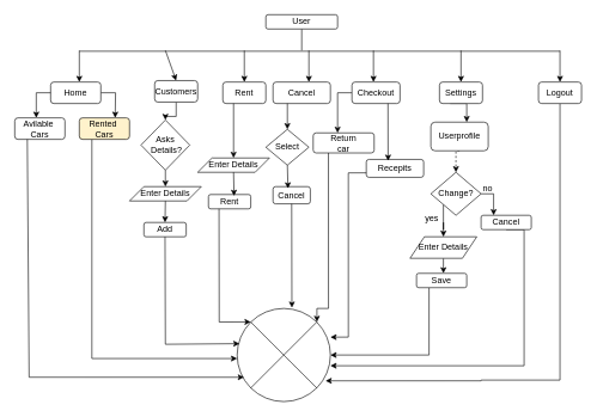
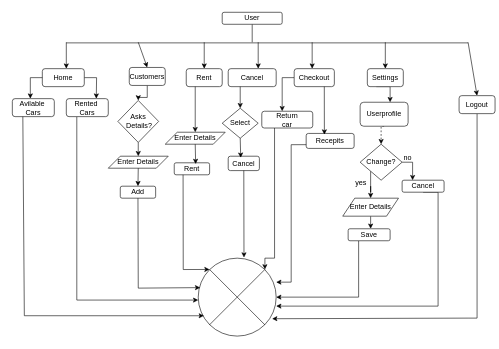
  <mxCell id="0" />
  <mxCell id="1" parent="0" />
  <mxCell id="2" value="" style="endArrow=none;html=1;rounded=0;exitX=0.5;exitY=1;exitDx=0;exitDy=0;" parent="1" source="27" edge="1"><mxGeometry width="50" height="50" relative="1" as="geometry"><mxPoint x="419" y="34" as="sourcePoint" /><mxPoint x="420" y="70" as="targetPoint" /></mxGeometry></mxCell>
  <mxCell id="3" value="" style="endArrow=none;html=1;rounded=0;" parent="1" edge="1"><mxGeometry width="50" height="50" relative="1" as="geometry"><mxPoint x="110" y="71" as="sourcePoint" /><mxPoint x="780" y="71" as="targetPoint" /></mxGeometry></mxCell>
  <mxCell id="4" value="" style="endArrow=classic;html=1;rounded=0;" parent="1" edge="1"><mxGeometry width="50" height="50" relative="1" as="geometry"><mxPoint x="110" y="70" as="sourcePoint" /><mxPoint x="110" y="114" as="targetPoint" /></mxGeometry></mxCell>
  <mxCell id="5" value="" style="endArrow=classic;html=1;rounded=0;entryX=0.5;entryY=0;entryDx=0;entryDy=0;" parent="1" target="54" edge="1"><mxGeometry width="50" height="50" relative="1" as="geometry"><mxPoint x="230" y="70" as="sourcePoint" /><mxPoint x="231" y="114" as="targetPoint" /><Array as="points" /></mxGeometry></mxCell>
  <mxCell id="6" value="" style="endArrow=classic;html=1;rounded=0;" parent="1" edge="1"><mxGeometry width="50" height="50" relative="1" as="geometry"><mxPoint x="430" y="70" as="sourcePoint" /><mxPoint x="430" y="114" as="targetPoint" /></mxGeometry></mxCell>
  <mxCell id="7" value="" style="endArrow=classic;html=1;rounded=0;" parent="1" edge="1"><mxGeometry width="50" height="50" relative="1" as="geometry"><mxPoint x="520" y="70" as="sourcePoint" /><mxPoint x="520" y="114" as="targetPoint" /></mxGeometry></mxCell>
  <mxCell id="8" value="" style="endArrow=classic;html=1;rounded=0;" parent="1" edge="1"><mxGeometry width="50" height="50" relative="1" as="geometry"><mxPoint x="642" y="70" as="sourcePoint" /><mxPoint x="642" y="114" as="targetPoint" /></mxGeometry></mxCell>
  <mxCell id="9" style="edgeStyle=orthogonalEdgeStyle;rounded=0;orthogonalLoop=1;jettySize=auto;html=1;exitX=1;exitY=0.5;exitDx=0;exitDy=0;" parent="1" source="10" edge="1"><mxGeometry relative="1" as="geometry"><mxPoint x="160" y="164" as="targetPoint" /></mxGeometry></mxCell>
  <mxCell id="10" value="Home" style="rounded=1;whiteSpace=wrap;html=1;" parent="1" vertex="1"><mxGeometry x="70" y="114" width="70" height="30" as="geometry" /></mxCell>
  <mxCell id="11" value="Rent" style="rounded=1;whiteSpace=wrap;html=1;" parent="1" vertex="1"><mxGeometry x="310" y="114" width="60" height="30" as="geometry" /></mxCell>
  <mxCell id="12" value="Cancel" style="rounded=1;whiteSpace=wrap;html=1;" parent="1" vertex="1"><mxGeometry x="380" y="114" width="80" height="30" as="geometry" /></mxCell>
  <mxCell id="13" style="edgeStyle=orthogonalEdgeStyle;rounded=0;orthogonalLoop=1;jettySize=auto;html=1;exitX=0;exitY=0.5;exitDx=0;exitDy=0;" parent="1" source="14" target="29" edge="1"><mxGeometry relative="1" as="geometry"><Array as="points"><mxPoint x="470" y="129" /></Array></mxGeometry></mxCell>
  <mxCell id="14" value="Checkout" style="rounded=1;whiteSpace=wrap;html=1;" parent="1" vertex="1"><mxGeometry x="490" y="114" width="67" height="30" as="geometry" /></mxCell>
  <mxCell id="15" style="edgeStyle=orthogonalEdgeStyle;rounded=0;orthogonalLoop=1;jettySize=auto;html=1;exitX=0.25;exitY=1;exitDx=0;exitDy=0;" parent="1" source="16" target="33" edge="1"><mxGeometry relative="1" as="geometry"><Array as="points"><mxPoint x="650" y="144" /></Array></mxGeometry></mxCell>
  <mxCell id="16" value="Settings" style="rounded=1;whiteSpace=wrap;html=1;" parent="1" vertex="1"><mxGeometry x="612" y="114" width="60" height="30" as="geometry" /></mxCell>
  <mxCell id="17" style="edgeStyle=orthogonalEdgeStyle;rounded=0;orthogonalLoop=1;jettySize=auto;html=1;exitX=0.25;exitY=1;exitDx=0;exitDy=0;entryX=0;entryY=0.538;entryDx=0;entryDy=0;entryPerimeter=0;" parent="1" source="18" target="45" edge="1"><mxGeometry relative="1" as="geometry"><mxPoint x="120" y="526.41" as="targetPoint" /></mxGeometry></mxCell>
- <mxCell id="18" value="Rented&amp;nbsp;&lt;div&gt;Cars&lt;/div&gt;" style="rounded=1;whiteSpace=wrap;html=1;fillColor=#fff2cc;" parent="1" vertex="1"><mxGeometry x="110" y="164" width="70" height="30" as="geometry" /></mxCell>
+ <mxCell id="18" value="Rented&amp;nbsp;&lt;div&gt;Cars&lt;/div&gt;" style="rounded=1;whiteSpace=wrap;html=1;" parent="1" vertex="1"><mxGeometry x="110" y="164" width="70" height="30" as="geometry" /></mxCell>
  <mxCell id="19" value="" style="endArrow=classic;html=1;rounded=0;exitX=0;exitY=0.5;exitDx=0;exitDy=0;" parent="1" source="10" edge="1"><mxGeometry width="50" height="50" relative="1" as="geometry"><mxPoint x="50" y="124" as="sourcePoint" /><mxPoint x="50" y="164" as="targetPoint" /><Array as="points"><mxPoint x="50" y="129" /></Array></mxGeometry></mxCell>
  <mxCell id="20" style="edgeStyle=orthogonalEdgeStyle;rounded=0;orthogonalLoop=1;jettySize=auto;html=1;exitX=0.5;exitY=1;exitDx=0;exitDy=0;entryX=0.948;entryY=0.777;entryDx=0;entryDy=0;entryPerimeter=0;" parent="1" source="21" target="45" edge="1"><mxGeometry relative="1" as="geometry"><mxPoint x="670" y="570" as="targetPoint" /><Array as="points"><mxPoint x="780" y="530" /><mxPoint x="670" y="530" /></Array></mxGeometry></mxCell>
- <mxCell id="21" value="Logout" style="rounded=1;whiteSpace=wrap;html=1;" parent="1" vertex="1"><mxGeometry x="750" y="114" width="60" height="30" as="geometry" /></mxCell>
+ <mxCell id="21" value="Logout" style="rounded=1;whiteSpace=wrap;html=1;" parent="1" vertex="1"><mxGeometry x="765" y="159" width="60" height="30" as="geometry" /></mxCell>
  <mxCell id="22" value="" style="endArrow=classic;html=1;rounded=0;entryX=0.5;entryY=0;entryDx=0;entryDy=0;" parent="1" target="21" edge="1"><mxGeometry width="50" height="50" relative="1" as="geometry"><mxPoint x="780" y="70" as="sourcePoint" /><mxPoint x="787" y="114" as="targetPoint" /></mxGeometry></mxCell>
  <mxCell id="23" value="Avilable&amp;nbsp;&lt;div&gt;Cars&lt;/div&gt;" style="rounded=1;whiteSpace=wrap;html=1;" parent="1" vertex="1"><mxGeometry x="20" y="164" width="70" height="30" as="geometry" /></mxCell>
  <mxCell id="24" value="Enter Details" style="shape=parallelogram;perimeter=parallelogramPerimeter;whiteSpace=wrap;html=1;fixedSize=1;" parent="1" vertex="1"><mxGeometry x="275" y="220" width="100" height="20" as="geometry" /></mxCell>
  <mxCell id="25" value="Rent" style="rounded=1;whiteSpace=wrap;html=1;" parent="1" vertex="1"><mxGeometry x="290" y="271" width="59" height="20" as="geometry" /></mxCell>
  <mxCell id="26" value="Select" style="rhombus;whiteSpace=wrap;html=1;" parent="1" vertex="1"><mxGeometry x="370" y="180" width="60" height="50" as="geometry" /></mxCell>
  <mxCell id="27" value="User" style="rounded=1;whiteSpace=wrap;html=1;" parent="1" vertex="1"><mxGeometry x="370" y="20" width="100" height="20" as="geometry" /></mxCell>
  <mxCell id="28" value="Cancel" style="rounded=1;whiteSpace=wrap;html=1;" parent="1" vertex="1"><mxGeometry x="380" y="260" width="52" height="24" as="geometry" /></mxCell>
  <mxCell id="29" value="Return&lt;div&gt;car&lt;/div&gt;" style="rounded=1;whiteSpace=wrap;html=1;" parent="1" vertex="1"><mxGeometry x="436" y="185" width="85" height="28" as="geometry" /></mxCell>
  <mxCell id="30" value="Recepits" style="rounded=1;whiteSpace=wrap;html=1;" parent="1" vertex="1"><mxGeometry x="510" y="222" width="80" height="25" as="geometry" /></mxCell>
  <mxCell id="31" style="edgeStyle=orthogonalEdgeStyle;rounded=0;orthogonalLoop=1;jettySize=auto;html=1;exitX=0.75;exitY=1;exitDx=0;exitDy=0;entryX=0.38;entryY=0.075;entryDx=0;entryDy=0;entryPerimeter=0;" parent="1" source="14" target="30" edge="1"><mxGeometry relative="1" as="geometry" /></mxCell>
  <mxCell id="32" style="edgeStyle=orthogonalEdgeStyle;rounded=0;orthogonalLoop=1;jettySize=auto;html=1;exitX=0.5;exitY=1;exitDx=0;exitDy=0;entryX=0.5;entryY=0;entryDx=0;entryDy=0;dashed=1;" parent="1" source="33" target="38" edge="1"><mxGeometry relative="1" as="geometry" /></mxCell>
  <mxCell id="33" value="&lt;div&gt;Userprofile&lt;/div&gt;" style="rounded=1;whiteSpace=wrap;html=1;" parent="1" vertex="1"><mxGeometry x="600" y="170" width="80" height="40" as="geometry" /></mxCell>
  <mxCell id="34" style="edgeStyle=orthogonalEdgeStyle;rounded=0;orthogonalLoop=1;jettySize=auto;html=1;exitX=0.5;exitY=1;exitDx=0;exitDy=0;" parent="1" source="35" target="45" edge="1"><mxGeometry relative="1" as="geometry"><mxPoint x="510" y="510" as="targetPoint" /><Array as="points"><mxPoint x="730" y="320" /><mxPoint x="730" y="510" /></Array></mxGeometry></mxCell>
  <mxCell id="35" value="Cancel" style="rounded=1;whiteSpace=wrap;html=1;" parent="1" vertex="1"><mxGeometry x="670" y="300" width="70" height="20" as="geometry" /></mxCell>
  <mxCell id="36" style="edgeStyle=orthogonalEdgeStyle;rounded=0;orthogonalLoop=1;jettySize=auto;html=1;exitX=1;exitY=0.5;exitDx=0;exitDy=0;entryX=0.25;entryY=0;entryDx=0;entryDy=0;" parent="1" source="38" target="35" edge="1"><mxGeometry relative="1" as="geometry" /></mxCell>
  <mxCell id="37" style="edgeStyle=orthogonalEdgeStyle;rounded=0;orthogonalLoop=1;jettySize=auto;html=1;exitX=0;exitY=1;exitDx=0;exitDy=0;entryX=0.5;entryY=0;entryDx=0;entryDy=0;" parent="1" source="38" target="40" edge="1"><mxGeometry relative="1" as="geometry" /></mxCell>
  <mxCell id="38" value="Change?" style="rhombus;whiteSpace=wrap;html=1;" parent="1" vertex="1"><mxGeometry x="600" y="240" width="70" height="60" as="geometry" /></mxCell>
  <mxCell id="39" value="" style="edgeStyle=orthogonalEdgeStyle;rounded=0;orthogonalLoop=1;jettySize=auto;html=1;" parent="1" source="40" target="44" edge="1"><mxGeometry relative="1" as="geometry"><Array as="points"><mxPoint x="610" y="390" /><mxPoint x="610" y="390" /></Array></mxGeometry></mxCell>
  <mxCell id="40" value="Enter Details" style="shape=parallelogram;perimeter=parallelogramPerimeter;whiteSpace=wrap;html=1;fixedSize=1;" parent="1" vertex="1"><mxGeometry x="571" y="330" width="93" height="30" as="geometry" /></mxCell>
  <mxCell id="41" value="yes" style="text;html=1;align=center;verticalAlign=middle;resizable=0;points=[];autosize=1;strokeColor=none;fillColor=none;" parent="1" vertex="1"><mxGeometry x="581" y="290" width="40" height="30" as="geometry" /></mxCell>
  <mxCell id="42" value="no" style="text;html=1;align=center;verticalAlign=middle;resizable=0;points=[];autosize=1;strokeColor=none;fillColor=none;" parent="1" vertex="1"><mxGeometry x="659" y="248" width="40" height="30" as="geometry" /></mxCell>
  <mxCell id="43" style="edgeStyle=orthogonalEdgeStyle;rounded=0;orthogonalLoop=1;jettySize=auto;html=1;exitX=0.25;exitY=1;exitDx=0;exitDy=0;entryX=1;entryY=0.5;entryDx=0;entryDy=0;entryPerimeter=0;" parent="1" source="44" target="45" edge="1"><mxGeometry relative="1" as="geometry"><mxPoint x="597.333" y="530" as="targetPoint" /><Array as="points"><mxPoint x="598" y="495" /></Array></mxGeometry></mxCell>
  <mxCell id="44" value="Save" style="rounded=1;whiteSpace=wrap;html=1;" parent="1" vertex="1"><mxGeometry x="580" y="381" width="70" height="20" as="geometry" /></mxCell>
  <mxCell id="45" value="" style="verticalLabelPosition=bottom;verticalAlign=top;html=1;shape=mxgraph.flowchart.or;" parent="1" vertex="1"><mxGeometry x="330" y="430" width="130" height="130" as="geometry" /></mxCell>
  <mxCell id="46" style="edgeStyle=orthogonalEdgeStyle;rounded=0;orthogonalLoop=1;jettySize=auto;html=1;exitX=0.25;exitY=1;exitDx=0;exitDy=0;entryX=0.855;entryY=0.145;entryDx=0;entryDy=0;entryPerimeter=0;" parent="1" source="29" target="45" edge="1"><mxGeometry relative="1" as="geometry"><mxPoint x="395" y="430" as="targetPoint" /><Array as="points"><mxPoint x="457" y="430" /><mxPoint x="441" y="430" /></Array></mxGeometry></mxCell>
  <mxCell id="47" style="edgeStyle=orthogonalEdgeStyle;rounded=0;orthogonalLoop=1;jettySize=auto;html=1;exitX=0;exitY=0.75;exitDx=0;exitDy=0;entryX=1;entryY=0.308;entryDx=0;entryDy=0;entryPerimeter=0;" parent="1" source="30" target="45" edge="1"><mxGeometry relative="1" as="geometry" /></mxCell>
  <mxCell id="48" value="" style="endArrow=classic;html=1;rounded=0;exitX=0.25;exitY=1;exitDx=0;exitDy=0;entryX=0.073;entryY=0.739;entryDx=0;entryDy=0;entryPerimeter=0;" parent="1" source="23" target="45" edge="1"><mxGeometry width="50" height="50" relative="1" as="geometry"><mxPoint x="50" y="270" as="sourcePoint" /><mxPoint x="37" y="530" as="targetPoint" /><Array as="points"><mxPoint x="40" y="526" /></Array></mxGeometry></mxCell>
  <mxCell id="49" value="" style="endArrow=classic;html=1;rounded=0;entryX=0.5;entryY=0;entryDx=0;entryDy=0;exitX=0.25;exitY=1;exitDx=0;exitDy=0;" parent="1" source="12" target="26" edge="1"><mxGeometry width="50" height="50" relative="1" as="geometry"><mxPoint x="330" y="200" as="sourcePoint" /><mxPoint x="380" y="150" as="targetPoint" /></mxGeometry></mxCell>
  <mxCell id="50" value="" style="endArrow=classic;html=1;rounded=0;exitX=0.5;exitY=1;exitDx=0;exitDy=0;entryX=0.587;entryY=-0.008;entryDx=0;entryDy=0;entryPerimeter=0;" parent="1" source="28" target="45" edge="1"><mxGeometry width="50" height="50" relative="1" as="geometry"><mxPoint x="270" y="310" as="sourcePoint" /><mxPoint x="320" y="260" as="targetPoint" /></mxGeometry></mxCell>
  <mxCell id="51" value="" style="endArrow=classic;html=1;rounded=0;exitX=0.5;exitY=1;exitDx=0;exitDy=0;entryX=0.401;entryY=0.105;entryDx=0;entryDy=0;entryPerimeter=0;" parent="1" source="26" target="28" edge="1"><mxGeometry width="50" height="50" relative="1" as="geometry"><mxPoint x="280" y="320" as="sourcePoint" /><mxPoint x="340" y="310" as="targetPoint" /></mxGeometry></mxCell>
  <mxCell id="52" value="" style="endArrow=classic;html=1;rounded=0;entryX=0.5;entryY=0;entryDx=0;entryDy=0;" parent="1" target="11" edge="1"><mxGeometry width="50" height="50" relative="1" as="geometry"><mxPoint x="340" y="70" as="sourcePoint" /><mxPoint x="240" y="110" as="targetPoint" /><Array as="points" /></mxGeometry></mxCell>
  <mxCell id="53" value="" style="edgeStyle=orthogonalEdgeStyle;rounded=0;orthogonalLoop=1;jettySize=auto;html=1;entryX=0.5;entryY=0;entryDx=0;entryDy=0;" parent="1" source="54" target="55" edge="1"><mxGeometry relative="1" as="geometry"><mxPoint x="230" y="188" as="targetPoint" /></mxGeometry></mxCell>
  <mxCell id="54" value="Customers" style="rounded=1;whiteSpace=wrap;html=1;" parent="1" vertex="1"><mxGeometry x="215" y="112" width="60" height="30" as="geometry" /></mxCell>
  <mxCell id="55" value="Asks&lt;div&gt;&amp;nbsp;Details?&lt;/div&gt;" style="rhombus;whiteSpace=wrap;html=1;" parent="1" vertex="1"><mxGeometry x="196" y="167" width="68" height="70" as="geometry" /></mxCell>
  <mxCell id="56" value="Enter Details" style="shape=parallelogram;perimeter=parallelogramPerimeter;whiteSpace=wrap;html=1;fixedSize=1;" parent="1" vertex="1"><mxGeometry x="180" y="260" width="100" height="20" as="geometry" /></mxCell>
  <mxCell id="57" value="" style="endArrow=classic;html=1;rounded=0;exitX=0.5;exitY=1;exitDx=0;exitDy=0;entryX=0.5;entryY=0;entryDx=0;entryDy=0;" parent="1" source="55" target="56" edge="1"><mxGeometry width="50" height="50" relative="1" as="geometry"><mxPoint x="120" y="280" as="sourcePoint" /><mxPoint x="170" y="230" as="targetPoint" /></mxGeometry></mxCell>
  <mxCell id="58" value="Add" style="rounded=1;whiteSpace=wrap;html=1;" parent="1" vertex="1"><mxGeometry x="200" y="310" width="59" height="20" as="geometry" /></mxCell>
  <mxCell id="59" value="" style="endArrow=classic;html=1;rounded=0;exitX=0.5;exitY=1;exitDx=0;exitDy=0;entryX=0.5;entryY=0;entryDx=0;entryDy=0;" parent="1" source="56" target="58" edge="1"><mxGeometry width="50" height="50" relative="1" as="geometry"><mxPoint x="320" y="260" as="sourcePoint" /><mxPoint x="370" y="210" as="targetPoint" /></mxGeometry></mxCell>
  <mxCell id="60" value="" style="endArrow=classic;html=1;rounded=0;entryX=0.025;entryY=0.378;entryDx=0;entryDy=0;entryPerimeter=0;exitX=0.5;exitY=1;exitDx=0;exitDy=0;" parent="1" source="58" target="45" edge="1"><mxGeometry width="50" height="50" relative="1" as="geometry"><mxPoint x="160" y="430" as="sourcePoint" /><mxPoint x="210" y="380" as="targetPoint" /><Array as="points"><mxPoint x="230" y="480" /></Array></mxGeometry></mxCell>
  <mxCell id="61" value="" style="endArrow=classic;html=1;rounded=0;exitX=0.25;exitY=1;exitDx=0;exitDy=0;entryX=0.145;entryY=0.145;entryDx=0;entryDy=0;entryPerimeter=0;" parent="1" source="25" target="45" edge="1"><mxGeometry width="50" height="50" relative="1" as="geometry"><mxPoint x="330" y="370" as="sourcePoint" /><mxPoint x="380" y="320" as="targetPoint" /><Array as="points"><mxPoint x="305" y="449" /></Array></mxGeometry></mxCell>
  <mxCell id="62" value="" style="endArrow=classic;html=1;rounded=0;exitX=0.25;exitY=1;exitDx=0;exitDy=0;entryX=0.5;entryY=0;entryDx=0;entryDy=0;" parent="1" source="11" target="24" edge="1"><mxGeometry width="50" height="50" relative="1" as="geometry"><mxPoint x="280" y="60" as="sourcePoint" /><mxPoint x="330" y="10" as="targetPoint" /></mxGeometry></mxCell>
  <mxCell id="63" value="" style="endArrow=classic;html=1;rounded=0;exitX=0.5;exitY=1;exitDx=0;exitDy=0;entryX=0.605;entryY=0.098;entryDx=0;entryDy=0;entryPerimeter=0;" parent="1" source="24" target="25" edge="1"><mxGeometry width="50" height="50" relative="1" as="geometry"><mxPoint x="360" y="430" as="sourcePoint" /><mxPoint x="410" y="380" as="targetPoint" /></mxGeometry></mxCell>
